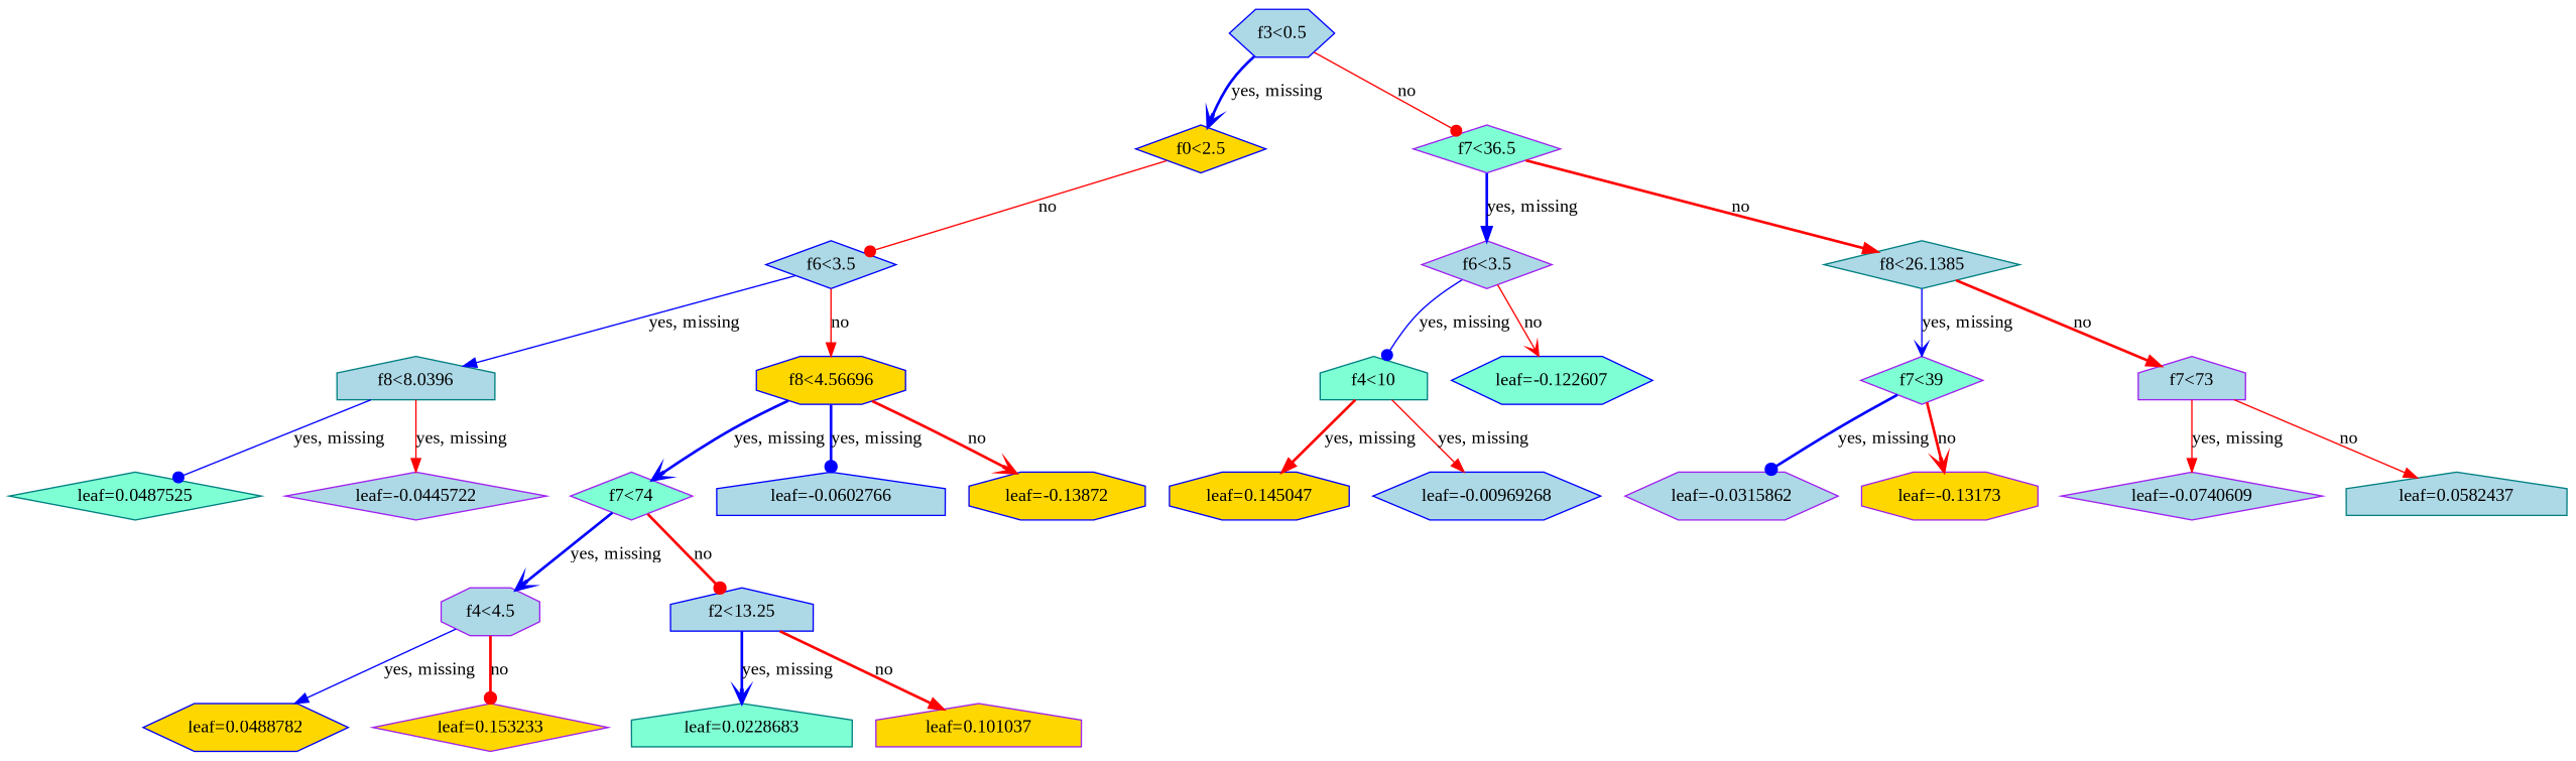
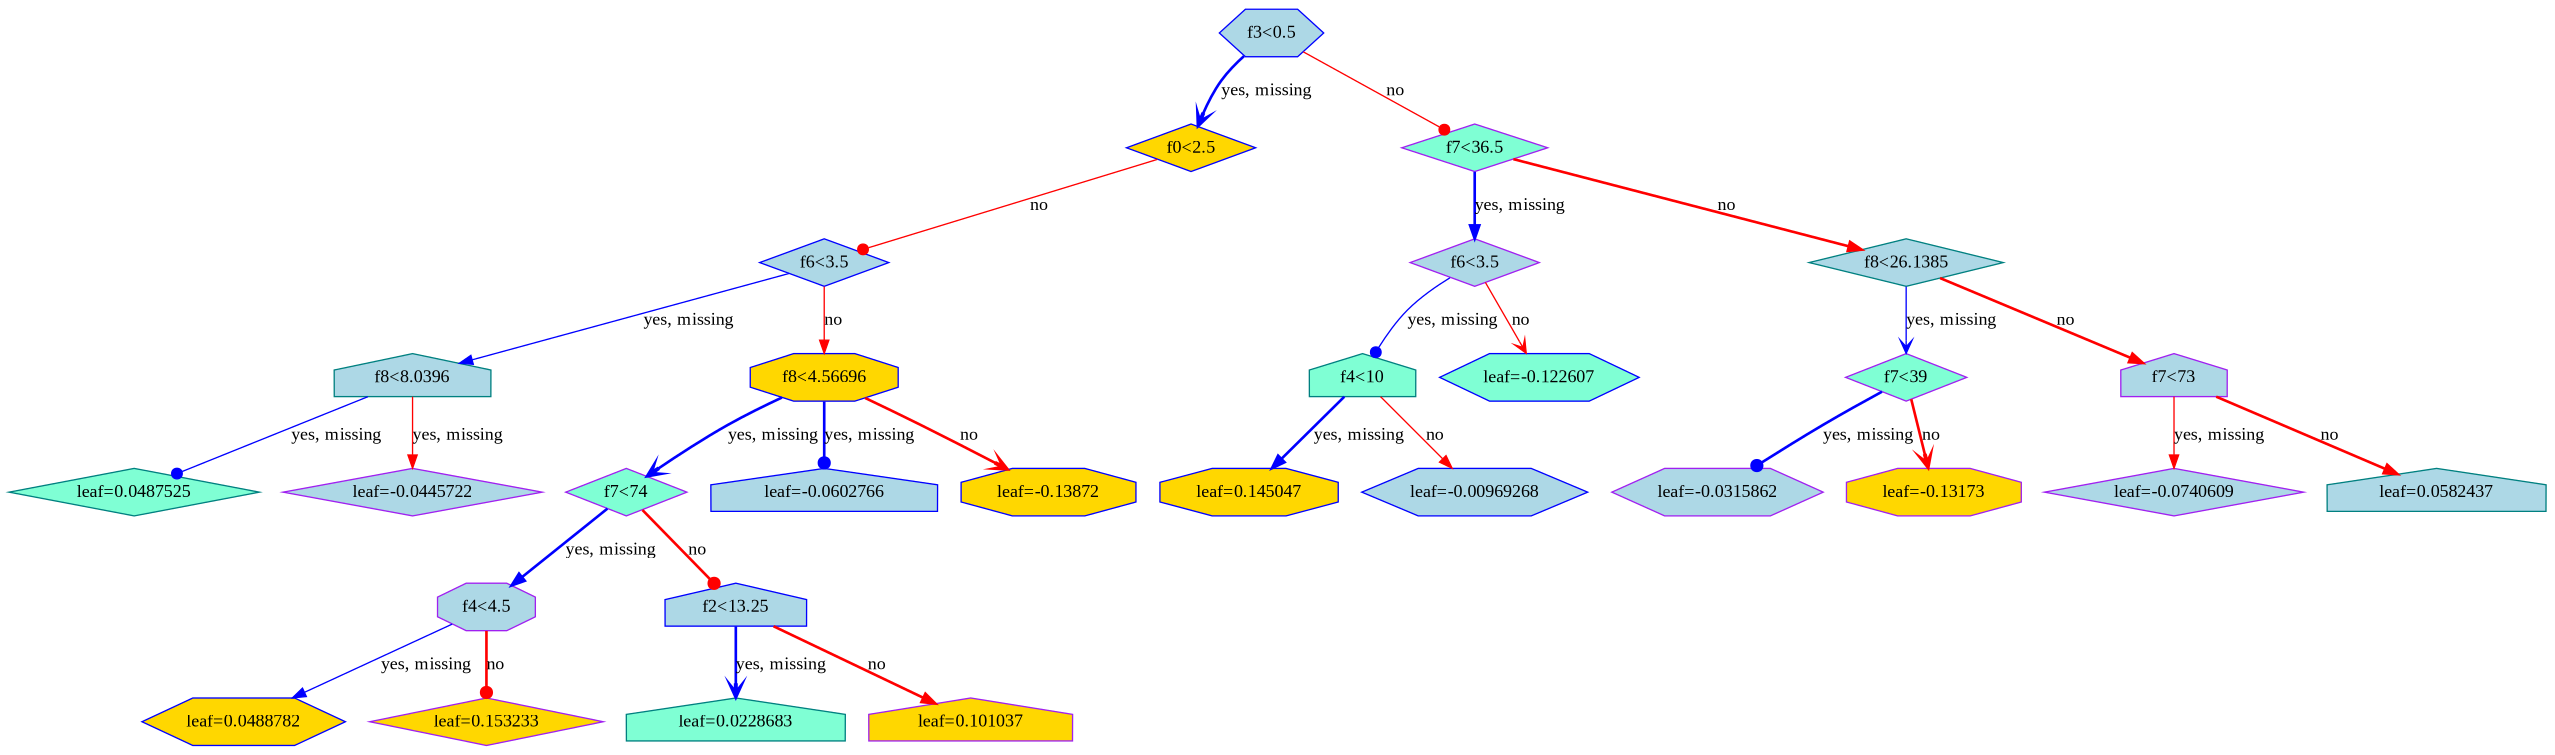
  digraph {
    fontname="Liberation Serif"
    rankdir=UT
    node [color=purple fillcolor=lightblue fontname="Liberation Serif" shape=diamond style=filled]
    edge [arrowhead=normal color="#FF0000" fontname="Liberation Serif" style=bold]
    n1 [color=blue label="f3<0.5" shape=hexagon]
    n2 [color=blue fillcolor=gold label="f0<2.5"]
    n3 [fillcolor=aquamarine label="f7<36.5"]
    n4 [color=blue label="f6<3.5"]
    n5 [label="f6<3.5"]
    n6 [color=teal label="f8<26.1385"]
    n7 [fillcolor=aquamarine label="f7<74"]
    n8 [label="f4<4.5" shape=octagon]
    n9 [color=blue label="f2<13.25" shape=house]
    n10 [color=teal label="f8<8.0396" shape=house]
    n11 [color=blue fillcolor=gold label="f8<4.56696" shape=octagon]
    n12 [color=teal fillcolor=aquamarine label="f4<10" shape=house]
    n13 [color=blue fillcolor=aquamarine label="leaf=-0.122607" shape=hexagon]
    n14 [fillcolor=aquamarine label="f7<39"]
    n15 [label="f7<73" shape=house]
    n16 [color=blue fillcolor=gold label="leaf=0.0488782" shape=hexagon]
    n17 [fillcolor=gold label="leaf=0.153233"]
    n18 [color=teal fillcolor=aquamarine label="leaf=0.0228683" shape=house]
    n19 [fillcolor=gold label="leaf=0.101037" shape=house]
    n20 [color=teal fillcolor=aquamarine label="leaf=0.0487525"]
    n21 [label="leaf=-0.0445722"]
    n22 [color=blue label="leaf=-0.0602766" shape=house]
    n23 [color=blue fillcolor=gold label="leaf=-0.13872" shape=octagon]
    n24 [color=blue fillcolor=gold label="leaf=0.145047" shape=octagon]
    n25 [color=blue label="leaf=-0.00969268" shape=hexagon]
    n26 [label="leaf=-0.0315862" shape=hexagon]
    n27 [fillcolor=gold label="leaf=-0.13173" shape=octagon]
    n28 [label="leaf=-0.0740609"]
    n29 [color=teal label="leaf=0.0582437" shape=house]
    n1 -> n2 [arrowhead=vee color="#0000FF" label="yes, missing"]
    n1 -> n3 [arrowhead=dot label=no style=solid]
    n2 -> n4 [arrowhead=dot label=no style=solid]
    n3 -> n5 [color="#0000FF" label="yes, missing"]
    n3 -> n6 [label=no]
    n4 -> n10 [color="#0000FF" label="yes, missing" style=solid]
    n4 -> n11 [label=no style=solid]
    n5 -> n12 [arrowhead=dot color="#0000FF" label="yes, missing" style=solid]
    n5 -> n13 [arrowhead=vee label=no style=solid]
    n6 -> n14 [arrowhead=vee color="#0000FF" label="yes, missing" style=solid]
    n6 -> n15 [label=no]
-   n7 -> n8 [arrowhead=vee color="#0000FF" label="yes, missing"]
+   n7 -> n8 [color="#0000FF" label="yes, missing"]
    n7 -> n9 [arrowhead=dot label=no]
    n8 -> n16 [color="#0000FF" label="yes, missing" style=solid]
    n8 -> n17 [arrowhead=dot label=no]
    n9 -> n18 [arrowhead=vee color="#0000FF" label="yes, missing"]
    n9 -> n19 [label=no]
    n10 -> n20 [arrowhead=dot color="#0000FF" label="yes, missing" style=solid]
    n10 -> n21 [label="yes, missing" style=solid]
    n11 -> n7 [arrowhead=vee color="#0000FF" label="yes, missing"]
    n11 -> n22 [arrowhead=dot color="#0000FF" label="yes, missing"]
    n11 -> n23 [arrowhead=vee label=no]
-   n12 -> n24 [label="yes, missing"]
-   n12 -> n25 [label="yes, missing" style=solid]
+   n12 -> n24 [color="#0000FF" label="yes, missing"]
+   n12 -> n25 [label=no style=solid]
    n14 -> n26 [arrowhead=dot color="#0000FF" label="yes, missing"]
    n14 -> n27 [arrowhead=vee label=no]
    n15 -> n28 [label="yes, missing" style=solid]
-   n15 -> n29 [label=no style=solid]
+   n15 -> n29 [label=no]
  }
